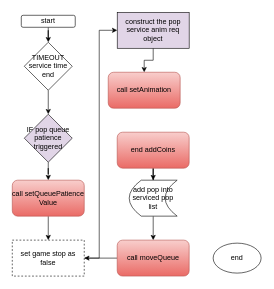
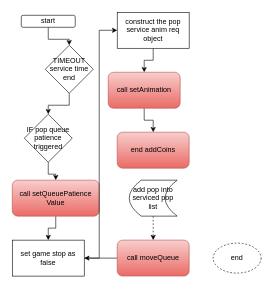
  <mxCell id="0" />
  <mxCell id="1" parent="0" />
  <mxCell id="2" value="" style="edgeStyle=orthogonalEdgeStyle;rounded=0;orthogonalLoop=1;jettySize=auto;html=1;" edge="1" parent="1" source="3" target="5"><mxGeometry relative="1" as="geometry" /></mxCell>
  <mxCell id="3" value="start" style="rounded=1;whiteSpace=wrap;html=1;" vertex="1" parent="1"><mxGeometry x="35" y="25" width="90" height="20" as="geometry" /></mxCell>
  <mxCell id="4" value="" style="edgeStyle=orthogonalEdgeStyle;rounded=0;orthogonalLoop=1;jettySize=auto;html=1;" edge="1" parent="1" source="5" target="7"><mxGeometry relative="1" as="geometry" /></mxCell>
- <mxCell id="5" value="TIMEOUT service time end" style="rhombus;whiteSpace=wrap;html=1;" vertex="1" parent="1"><mxGeometry x="40" y="70" width="80" height="80" as="geometry" /></mxCell>
+ <mxCell id="5" value="TIMEOUT service time end" style="rhombus;whiteSpace=wrap;html=1;" vertex="1" parent="1"><mxGeometry x="75" y="75" width="80" height="80" as="geometry" /></mxCell>
  <mxCell id="6" value="" style="edgeStyle=orthogonalEdgeStyle;rounded=0;orthogonalLoop=1;jettySize=auto;html=1;" edge="1" parent="1" source="7" target="9"><mxGeometry relative="1" as="geometry" /></mxCell>
- <mxCell id="7" value="IF pop queue patience triggered" style="rhombus;whiteSpace=wrap;html=1;fillColor=#e1d5e7;" vertex="1" parent="1"><mxGeometry x="40" y="190" width="80" height="80" as="geometry" /></mxCell>
+ <mxCell id="7" value="IF pop queue patience triggered" style="rhombus;whiteSpace=wrap;html=1;" vertex="1" parent="1"><mxGeometry x="40" y="190" width="80" height="80" as="geometry" /></mxCell>
  <mxCell id="8" value="" style="edgeStyle=orthogonalEdgeStyle;rounded=0;orthogonalLoop=1;jettySize=auto;html=1;" edge="1" parent="1" source="9" target="11"><mxGeometry relative="1" as="geometry" /></mxCell>
- <mxCell id="9" value="call&amp;nbsp;setQueuePatience&lt;br&gt;Value" style="rounded=1;whiteSpace=wrap;html=1;fillColor=#f8cecc;gradientColor=#ea6b66;strokeColor=#b85450;" vertex="1" parent="1"><mxGeometry x="20" y="300" width="120" height="60" as="geometry" /></mxCell>
+ <mxCell id="9" value="call&amp;nbsp;setQueuePatience&lt;br&gt;Value" style="rounded=1;whiteSpace=wrap;html=1;fillColor=#f8cecc;gradientColor=#ea6b66;strokeColor=#b85450;" vertex="1" parent="1"><mxGeometry x="20" y="300" width="145" height="60" as="geometry" /></mxCell>
  <mxCell id="10" value="" style="edgeStyle=orthogonalEdgeStyle;rounded=0;orthogonalLoop=1;jettySize=auto;html=1;" edge="1" parent="1" source="11" target="13"><mxGeometry relative="1" as="geometry"><Array as="points"><mxPoint x="165" y="430" /><mxPoint x="165" y="50" /></Array></mxGeometry></mxCell>
- <mxCell id="11" value="set game stop as false" style="rounded=0;whiteSpace=wrap;html=1;dashed=1;" vertex="1" parent="1"><mxGeometry x="20" y="400" width="120" height="60" as="geometry" /></mxCell>
+ <mxCell id="11" value="set game stop as false" style="rounded=0;whiteSpace=wrap;html=1;" vertex="1" parent="1"><mxGeometry x="20" y="400" width="120" height="60" as="geometry" /></mxCell>
  <mxCell id="12" value="" style="edgeStyle=orthogonalEdgeStyle;rounded=0;orthogonalLoop=1;jettySize=auto;html=1;" edge="1" parent="1" source="13" target="15"><mxGeometry relative="1" as="geometry" /></mxCell>
- <mxCell id="13" value="construct the pop service anim req object" style="whiteSpace=wrap;html=1;rounded=0;fillColor=#e1d5e7;" vertex="1" parent="1"><mxGeometry x="195" y="20" width="120" height="60" as="geometry" /></mxCell>
+ <mxCell id="13" value="construct the pop service anim req object" style="whiteSpace=wrap;html=1;rounded=0;" vertex="1" parent="1"><mxGeometry x="195" y="20" width="120" height="60" as="geometry" /></mxCell>
+ <mxCell id="14" value="" style="edgeStyle=orthogonalEdgeStyle;rounded=0;orthogonalLoop=1;jettySize=auto;html=1;" edge="1" parent="1" source="15" target="17"><mxGeometry relative="1" as="geometry" /></mxCell>
  <mxCell id="15" value="call setAnimation" style="rounded=1;whiteSpace=wrap;html=1;fillColor=#f8cecc;gradientColor=#ea6b66;strokeColor=#b85450;" vertex="1" parent="1"><mxGeometry x="180" y="120" width="120" height="60" as="geometry" /></mxCell>
- <mxCell id="16" value="" style="edgeStyle=orthogonalEdgeStyle;rounded=0;orthogonalLoop=1;jettySize=auto;html=1;" edge="1" parent="1" source="17" target="19"><mxGeometry relative="1" as="geometry" /></mxCell>
  <mxCell id="17" value="end&amp;nbsp;addCoins" style="rounded=1;whiteSpace=wrap;html=1;fillColor=#f8cecc;gradientColor=#ea6b66;strokeColor=#b85450;" vertex="1" parent="1"><mxGeometry x="195" y="220" width="120" height="60" as="geometry" /></mxCell>
- <mxCell id="18" value="" style="edgeStyle=orthogonalEdgeStyle;rounded=0;orthogonalLoop=1;jettySize=auto;html=1;" edge="1" parent="1" source="19" target="21"><mxGeometry relative="1" as="geometry" /></mxCell>
+ <mxCell id="18" value="" style="edgeStyle=orthogonalEdgeStyle;rounded=0;orthogonalLoop=1;jettySize=auto;html=1;dashed=1;" edge="1" parent="1" source="19" target="21"><mxGeometry relative="1" as="geometry" /></mxCell>
  <mxCell id="19" value="add pop into serviced pop list" style="shape=dataStorage;whiteSpace=wrap;html=1;fixedSize=1;" vertex="1" parent="1"><mxGeometry x="215" y="300" width="80" height="60" as="geometry" /></mxCell>
  <mxCell id="20" value="" style="edgeStyle=orthogonalEdgeStyle;rounded=0;orthogonalLoop=1;jettySize=auto;html=1;" edge="1" parent="1" source="21" target="11"><mxGeometry relative="1" as="geometry" /></mxCell>
  <mxCell id="21" value="call&amp;nbsp;moveQueue" style="rounded=1;whiteSpace=wrap;html=1;fillColor=#f8cecc;gradientColor=#ea6b66;strokeColor=#b85450;" vertex="1" parent="1"><mxGeometry x="195" y="400" width="120" height="60" as="geometry" /></mxCell>
- <mxCell id="22" value="end" style="ellipse;whiteSpace=wrap;html=1;" vertex="1" parent="1"><mxGeometry x="355" y="405" width="80" height="50" as="geometry" /></mxCell>
+ <mxCell id="22" value="end" style="ellipse;whiteSpace=wrap;html=1;dashed=1;" vertex="1" parent="1"><mxGeometry x="355" y="405" width="80" height="50" as="geometry" /></mxCell>
